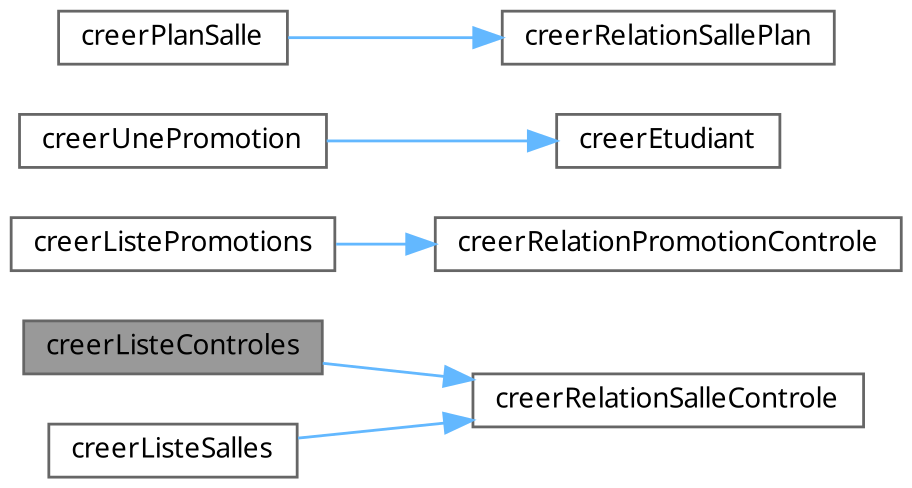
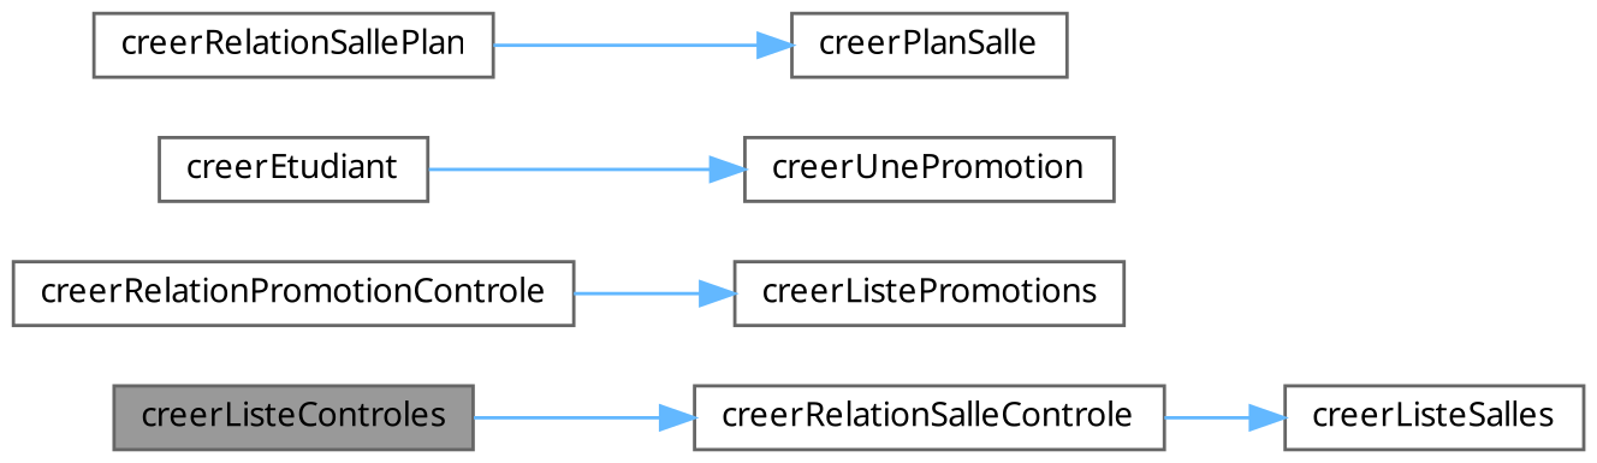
  digraph {
    fontname="Noto Sans"
    rankdir=LR
    node [color=grey40 fillcolor=white fontname="Noto Sans" fontsize=10 shape=box style=filled]
    edge [color=steelblue1 fontname="Noto Sans" fontsize=10 labelfontname=Helvetica labelfontsize=10 style=solid]
    n1 [color=gray40 fillcolor=grey60 fontcolor=black height=0.2 label=creerListeControles width=0.4]
    n2 [height=0.2 label=creerRelationSalleControle width=0.4]
    n3 [height=0.2 label=creerRelationPromotionControle width=0.4]
    n4 [height=0.2 label=creerListePromotions width=0.4]
    n5 [height=0.2 label=creerListeSalles width=0.4]
    n6 [height=0.2 label=creerUnePromotion width=0.4]
    n7 [height=0.2 label=creerEtudiant width=0.4]
    n8 [height=0.2 label=creerRelationSallePlan width=0.4]
    n9 [height=0.2 label=creerPlanSalle width=0.4]
    n1 -> n2
-   n5 -> n2
-   n4 -> n3
-   n6 -> n7
-   n9 -> n8
+   n2 -> n5
+   n3 -> n4
+   n7 -> n6
+   n8 -> n9
  }
